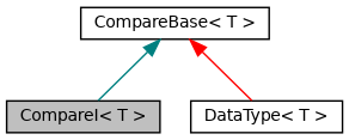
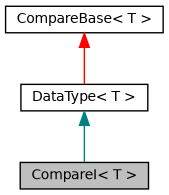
  digraph {
    node [color=black fillcolor=white fontname=Helvetica fontsize=10 shape=record style=filled]
    edge [dir=back fontname=Helvetica fontsize=10 labelfontname=Helvetica labelfontsize=10 style=solid]
    n1 [fillcolor=grey75 fontcolor=black height=0.2 label="CompareI\< T \>" width=0.4]
    n2 [height=0.2 label="CompareBase\< T \>" width=0.4]
    n3 [height=0.2 label="DataType\< T \>" width=0.4]
-   n2 -> n1 [color=teal]
+   n3 -> n1 [color=teal]
    n2 -> n3 [color=red]
  }
